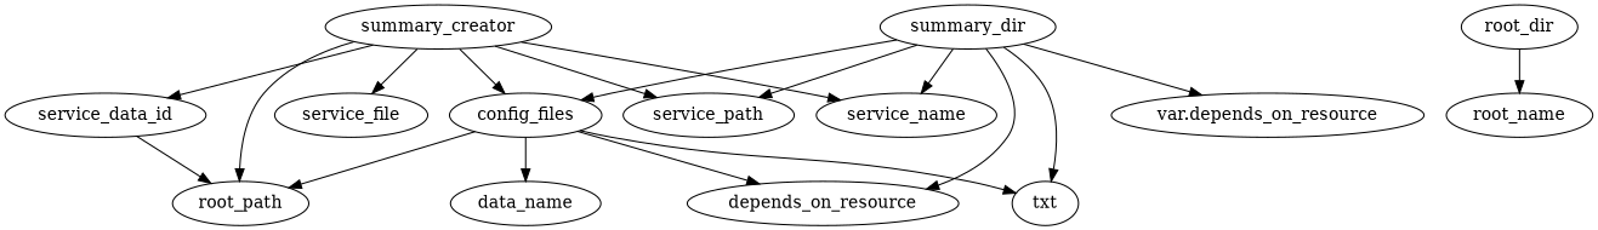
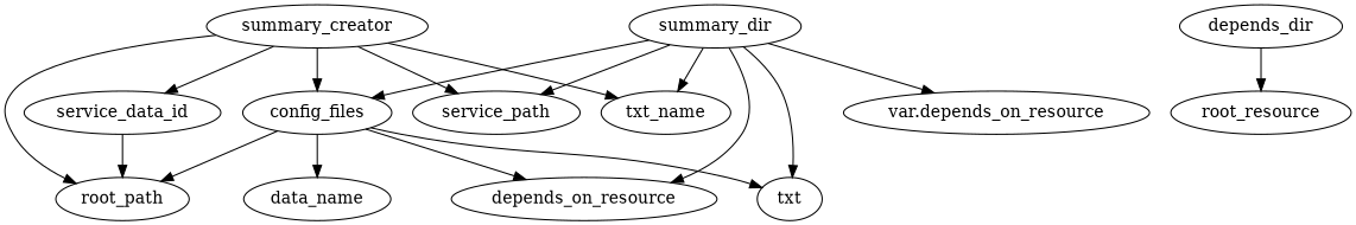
  digraph {
    n1 [label=data_name]
    config_files
    root_path
    depends_on_resource
    txt
-   root_dir
-   root_name
+   root_dir [label=depends_dir]
+   root_name [label=root_resource]
    n8 [label=summary_dir]
    "var.depends_on_resource"
    service_path
-   service_name
+   service_name [label=txt_name]
    summary_creator
    service_data_id
-   service_file
    config_files -> n1
    config_files -> root_path
    config_files -> depends_on_resource
    config_files -> txt
    root_dir -> root_name
    n8 -> config_files
    n8 -> depends_on_resource
    n8 -> txt
    n8 -> "var.depends_on_resource"
    n8 -> service_path
    n8 -> service_name
    summary_creator -> config_files
    summary_creator -> root_path
    summary_creator -> service_path
    summary_creator -> service_name
    summary_creator -> service_data_id
-   summary_creator -> service_file
    service_data_id -> root_path
  }
